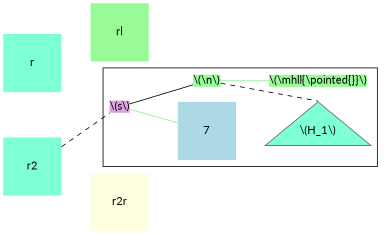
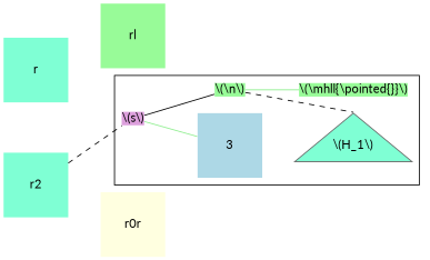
  graph {
    fontname=Lato
    rankdir=LR
    splines=false
    node [color=gray40 fillcolor=palegreen fontname=Lato shape=none style=filled]
    edge [fontname=Lato]
    n1 [fillcolor=plum height=1 label="\\(s\\)" shape=plain width=1]
-   3 [color=darkorange fillcolor=lightblue height=1 width=1 label=7]
+   3 [color=darkorange fillcolor=lightblue height=1 width=1]
    n3 [height=1 label="\\(\\n\\)" shape=plain width=1]
    n4 [fillcolor=aquamarine height=1 label="\\(H_1\\)" shape=triangle width=1]
    n5 [color=blue height=1 label="\\(\\mhll{\\pointed{}}\\)" shape=plain width=1]
    r [fillcolor=aquamarine height=1 width=1]
    rl [height=1 width=1]
    r2 [fillcolor=aquamarine height=1 width=1]
-   r2r [color=darkgreen fillcolor=lightyellow height=1 width=1]
+   r2r [color=darkgreen fillcolor=lightyellow height=1 width=1 label=r0r]
    subgraph cluster_1 {
      n1
      3
      n3
      n4
      n5
    }
    n1 -- 3 [color=lightgreen]
    n1 -- n3
    n3 -- n4 [headport=n style=dashed]
    n3 -- n5 [color=lightgreen]
    r -- n1 [style=invis]
    r -- rl [style=invis]
    r2 -- n1 [style=dashed]
    r2 -- r2r [style=invis]
  }
